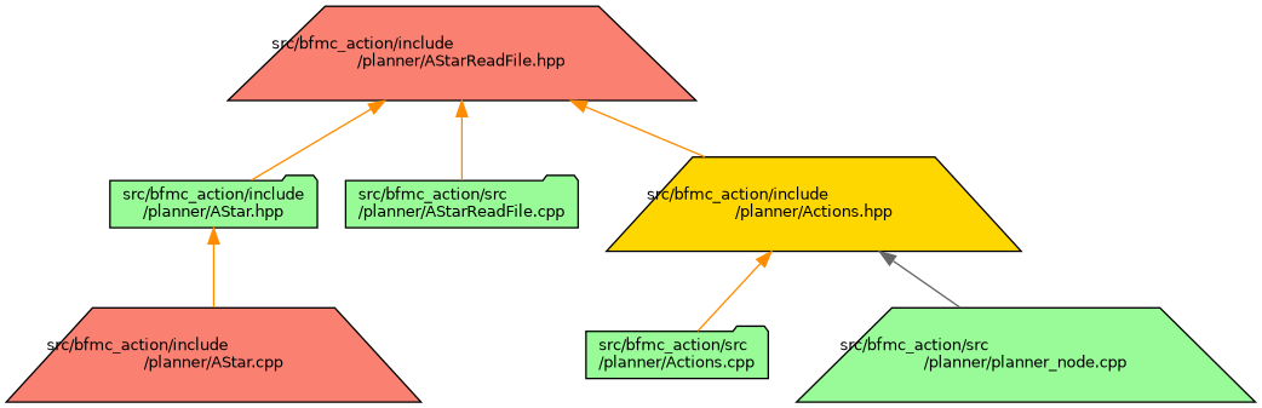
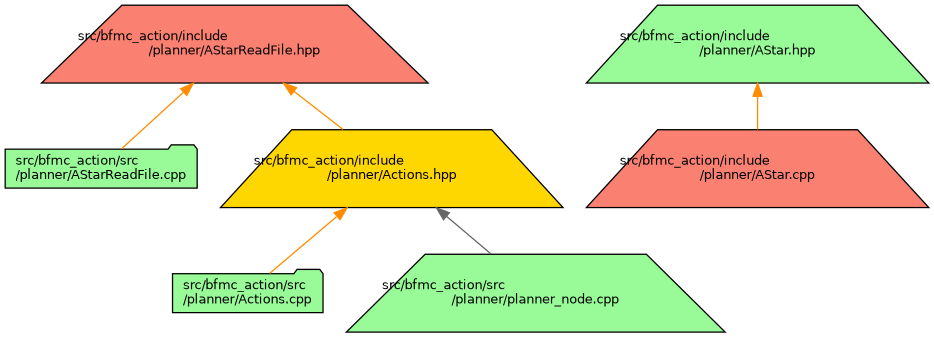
  digraph {
    node [color=black fillcolor=palegreen fontname=Helvetica fontsize=10 shape=trapezium style=filled]
    edge [color=darkorange dir=back fontname=Helvetica fontsize=10 labelfontname=Helvetica labelfontsize=10 style=solid]
    n1 [fillcolor=salmon fontcolor=black height=0.2 label="src/bfmc_action/include\l/planner/AStarReadFile.hpp" width=0.4]
-   n2 [height=0.2 label="src/bfmc_action/include\l/planner/AStar.hpp" shape=folder width=0.4]
+   n2 [height=0.2 label="src/bfmc_action/include\l/planner/AStar.hpp" width=0.4]
    n3 [height=0.2 label="src/bfmc_action/src\l/planner/AStarReadFile.cpp" shape=folder width=0.4]
    n4 [fillcolor=gold height=0.2 label="src/bfmc_action/include\l/planner/Actions.hpp" width=0.4]
    n5 [fillcolor=salmon height=0.2 label="src/bfmc_action/include\l/planner/AStar.cpp" width=0.4]
    n6 [height=0.2 label="src/bfmc_action/src\l/planner/Actions.cpp" shape=folder width=0.4]
    n7 [height=0.2 label="src/bfmc_action/src\l/planner/planner_node.cpp" width=0.4]
-   n1 -> n2
    n1 -> n3
    n1 -> n4
    n2 -> n5
    n4 -> n6
    n4 -> n7 [color=gray40]
  }
